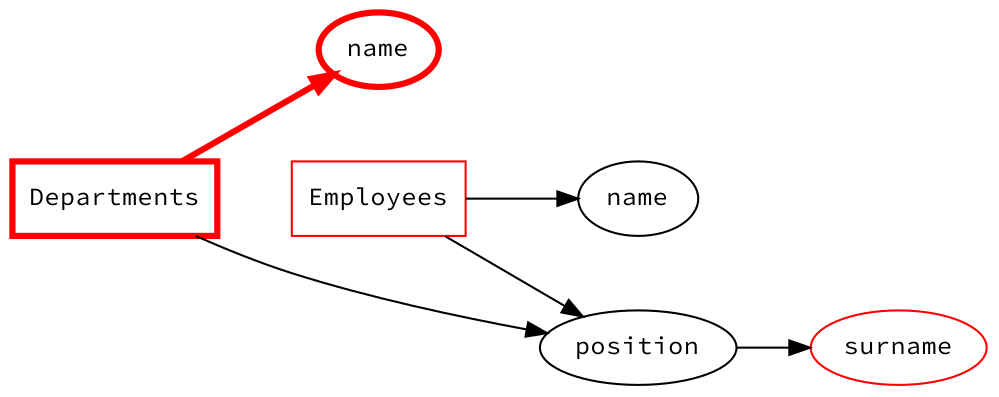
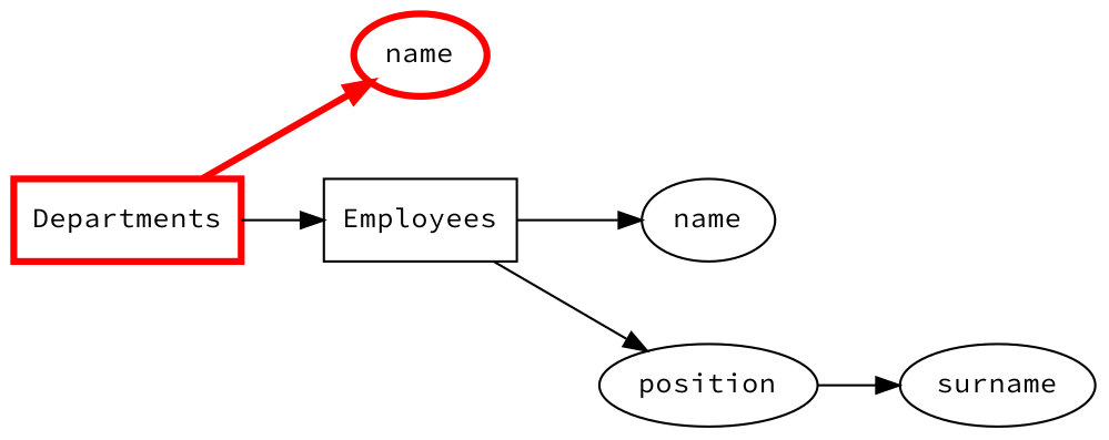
  digraph {
    fontname="Source Code Pro"
    nodesep=0.5
    rankdir=LR
    ranksep=0.5
    node [fontname="Source Code Pro" fontsize=12]
    edge [fontname="Source Code Pro"]
    n1 [color=red label=Departments penwidth=3 shape=rectangle]
    n2 [color=red label=name penwidth=3]
-   n3 [label=Employees shape=rectangle color=red]
+   n3 [label=Employees shape=rectangle]
    n4 [label=name]
    n5 [label=position]
-   n6 [label=surname color=red]
+   n6 [label=surname]
    n1 -> n2 [color=red penwidth=3]
-   n1 -> n5
+   n1 -> n3
    n3 -> n4
    n3 -> n5
    n5 -> n6
  }
